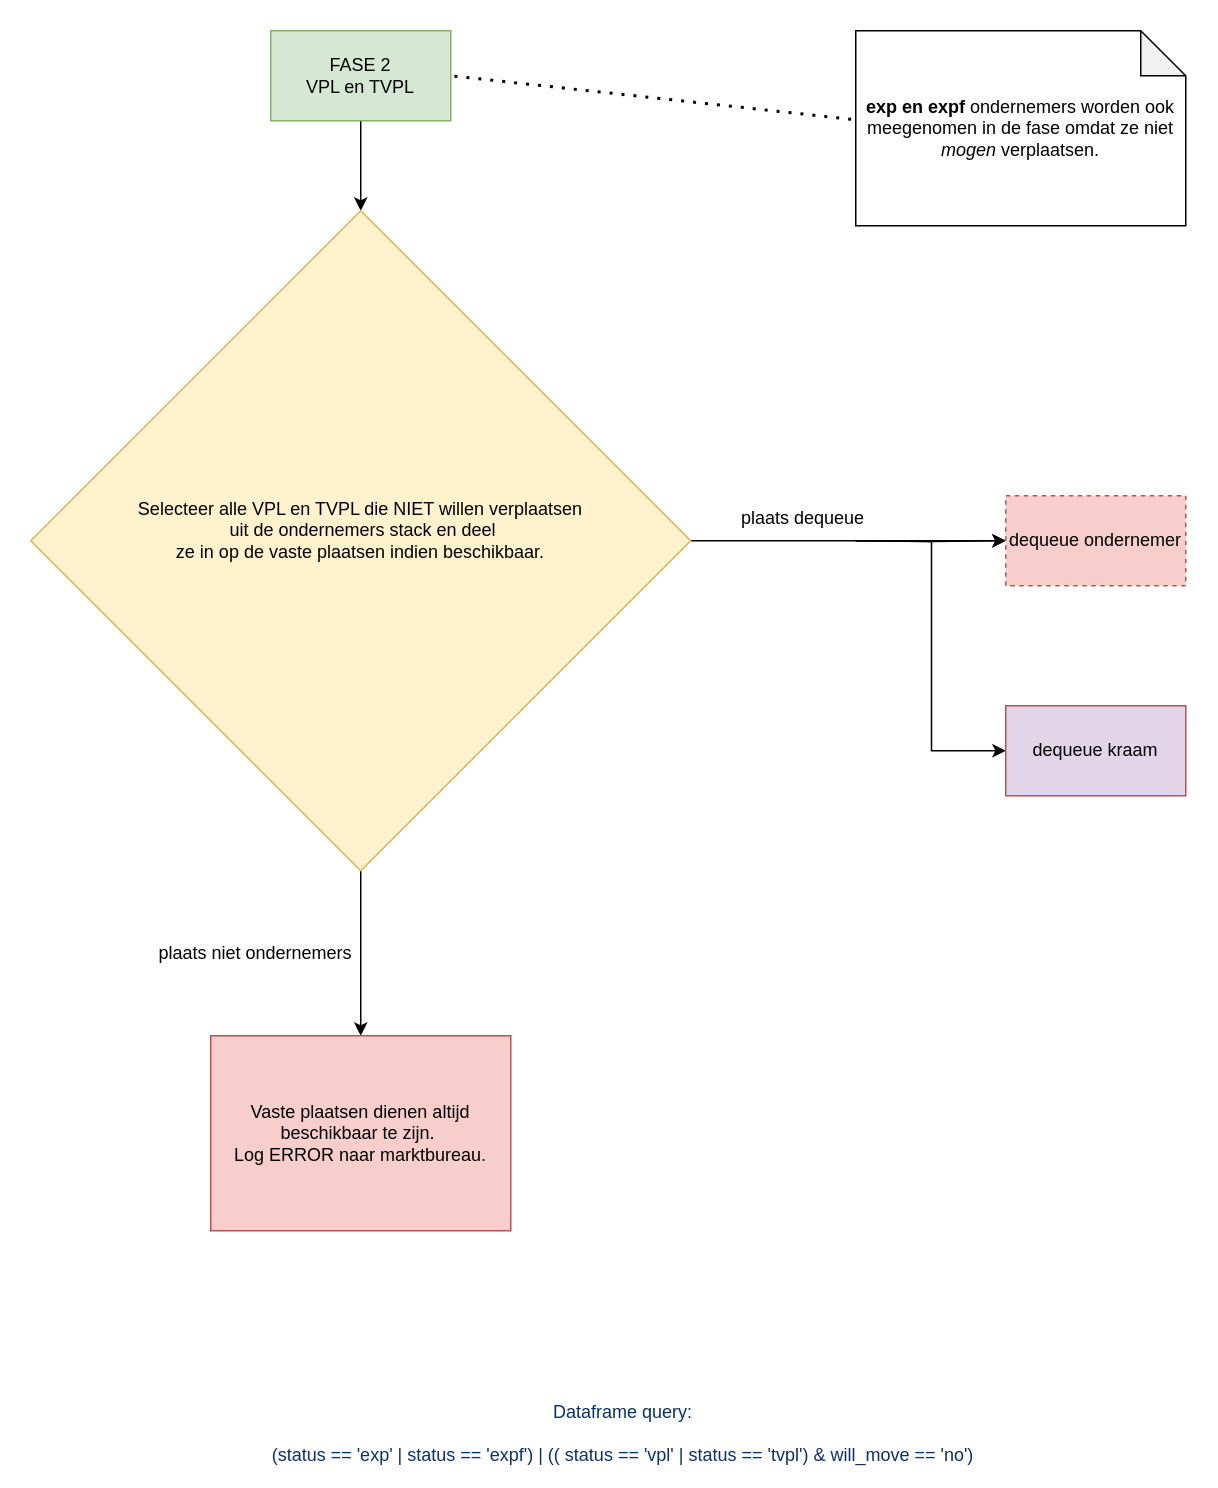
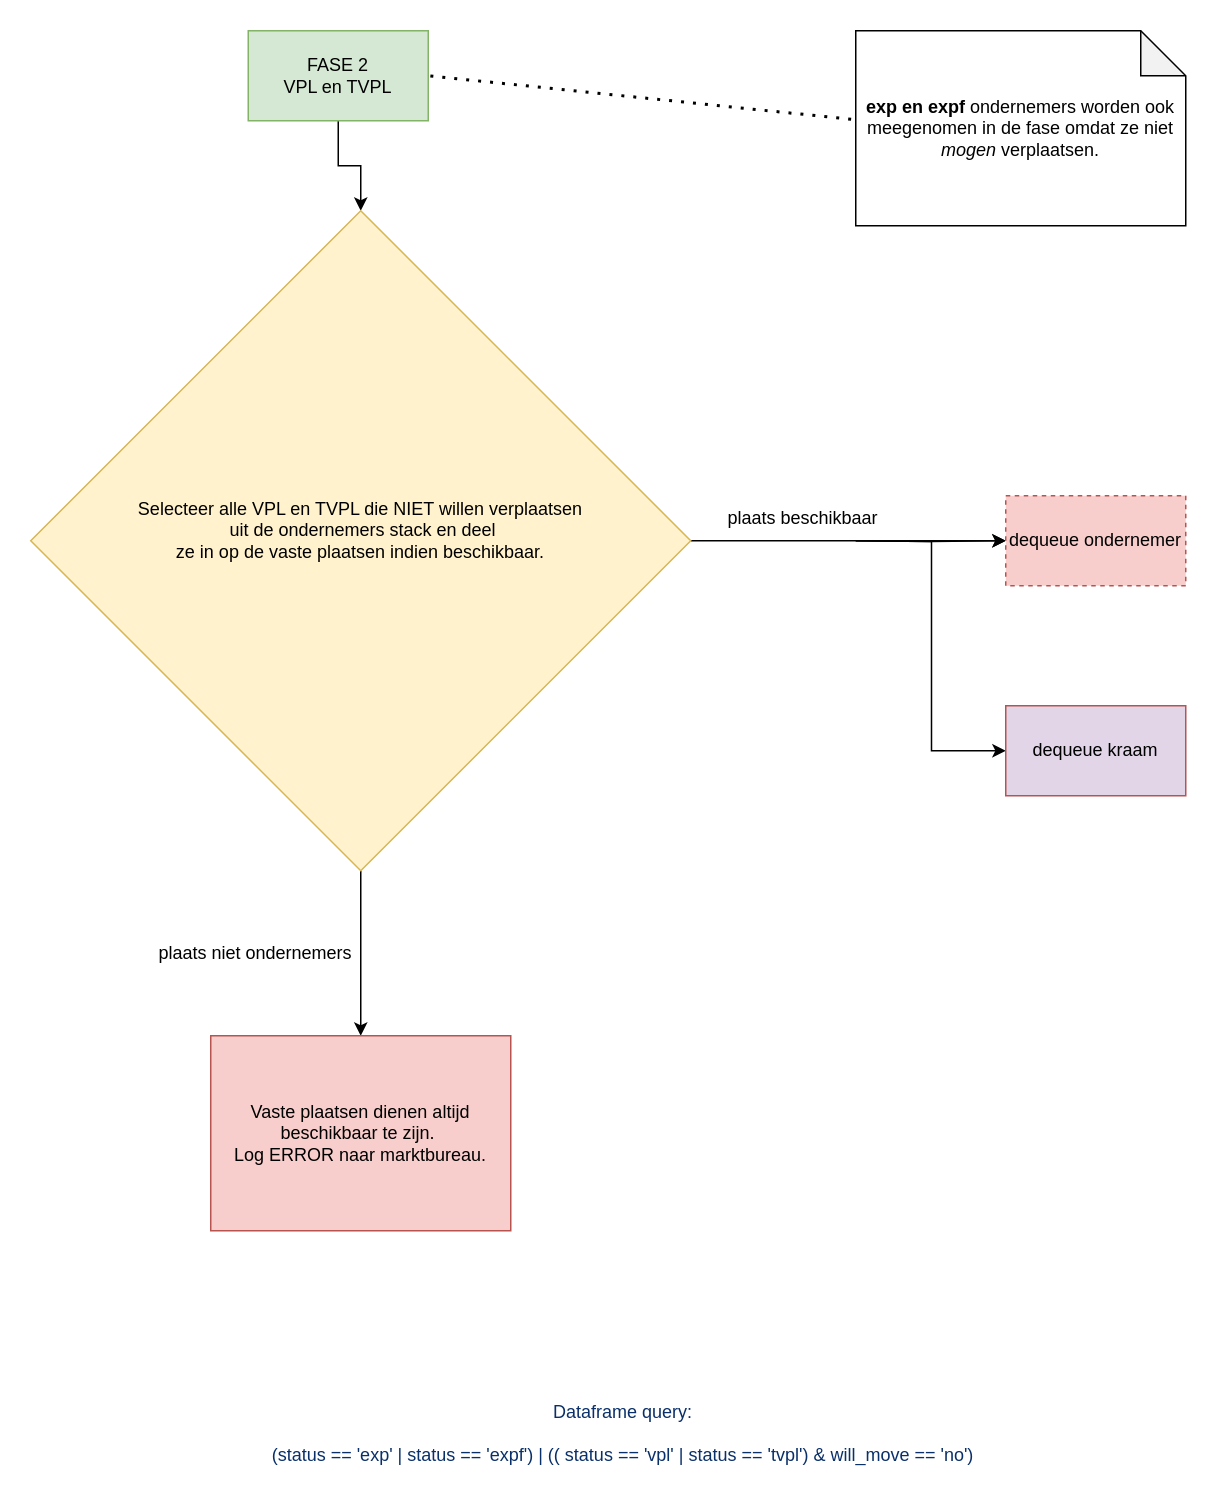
  <mxCell id="0" />
  <mxCell id="1" parent="0" />
  <mxCell id="2" style="edgeStyle=orthogonalEdgeStyle;rounded=0;orthogonalLoop=1;jettySize=auto;html=1;" parent="1" source="3" target="6" edge="1"><mxGeometry relative="1" as="geometry" /></mxCell>
- <mxCell id="3" value="FASE 2&lt;br&gt;VPL en TVPL" style="rounded=0;whiteSpace=wrap;html=1;fillColor=#d5e8d4;strokeColor=#82b366;" parent="1" vertex="1"><mxGeometry x="180" y="20" width="120" height="60" as="geometry" /></mxCell>
+ <mxCell id="3" value="FASE 2&lt;br&gt;VPL en TVPL" style="rounded=0;whiteSpace=wrap;html=1;fillColor=#d5e8d4;strokeColor=#82b366;" parent="1" vertex="1"><mxGeometry x="165" y="20" width="120" height="60" as="geometry" /></mxCell>
  <mxCell id="4" style="edgeStyle=orthogonalEdgeStyle;rounded=0;orthogonalLoop=1;jettySize=auto;html=1;" parent="1" source="6" edge="1"><mxGeometry relative="1" as="geometry"><mxPoint x="240" y="690" as="targetPoint" /></mxGeometry></mxCell>
  <mxCell id="5" style="edgeStyle=orthogonalEdgeStyle;rounded=0;orthogonalLoop=1;jettySize=auto;html=1;entryX=0;entryY=0.5;entryDx=0;entryDy=0;" parent="1" source="6" target="11" edge="1"><mxGeometry relative="1" as="geometry" /></mxCell>
  <mxCell id="6" value="Selecteer alle VPL en TVPL die NIET willen verplaatsen&lt;br&gt;&amp;nbsp;uit de ondernemers stack en deel&lt;br&gt;ze in op de vaste plaatsen indien beschikbaar.&lt;br&gt;&lt;br&gt;" style="rhombus;whiteSpace=wrap;html=1;fillColor=#fff2cc;strokeColor=#d6b656;" parent="1" vertex="1"><mxGeometry x="20" y="140" width="440" height="440" as="geometry" /></mxCell>
  <mxCell id="7" value="Vaste plaatsen dienen altijd beschikbaar te zijn.&amp;nbsp;&lt;br&gt;Log ERROR naar marktbureau." style="rounded=0;whiteSpace=wrap;html=1;fillColor=#f8cecc;strokeColor=#b85450;" parent="1" vertex="1"><mxGeometry x="140" y="690" width="200" height="130" as="geometry" /></mxCell>
  <mxCell id="8" style="edgeStyle=orthogonalEdgeStyle;rounded=0;orthogonalLoop=1;jettySize=auto;html=1;entryX=0;entryY=0.5;entryDx=0;entryDy=0;" parent="1" target="10" edge="1"><mxGeometry relative="1" as="geometry"><mxPoint x="570" y="360" as="sourcePoint" /></mxGeometry></mxCell>
  <mxCell id="9" style="edgeStyle=orthogonalEdgeStyle;rounded=0;orthogonalLoop=1;jettySize=auto;html=1;" parent="1" target="11" edge="1"><mxGeometry relative="1" as="geometry"><mxPoint x="570" y="360" as="sourcePoint" /></mxGeometry></mxCell>
  <mxCell id="10" value="dequeue kraam" style="rounded=0;whiteSpace=wrap;html=1;fillColor=#e1d5e7;strokeColor=#b85450;" parent="1" vertex="1"><mxGeometry x="670" y="470" width="120" height="60" as="geometry" /></mxCell>
  <mxCell id="11" value="dequeue ondernemer" style="rounded=0;whiteSpace=wrap;html=1;fillColor=#f8cecc;strokeColor=#b85450;dashed=1;" parent="1" vertex="1"><mxGeometry x="670" y="330" width="120" height="60" as="geometry" /></mxCell>
  <mxCell id="12" value="&lt;b&gt;exp en expf &lt;/b&gt;ondernemers worden ook meegenomen in de fase omdat ze niet &lt;i&gt;mogen&lt;/i&gt; verplaatsen." style="shape=note;whiteSpace=wrap;html=1;backgroundOutline=1;darkOpacity=0.05;" parent="1" vertex="1"><mxGeometry x="570" y="20" width="220" height="130" as="geometry" /></mxCell>
- <mxCell id="13" value="plaats dequeue" style="text;html=1;strokeColor=none;fillColor=none;align=center;verticalAlign=middle;whiteSpace=wrap;rounded=0;" parent="1" vertex="1"><mxGeometry x="470" y="330" width="130" height="30" as="geometry" /></mxCell>
+ <mxCell id="13" value="plaats beschikbaar" style="text;html=1;strokeColor=none;fillColor=none;align=center;verticalAlign=middle;whiteSpace=wrap;rounded=0;" parent="1" vertex="1"><mxGeometry x="470" y="330" width="130" height="30" as="geometry" /></mxCell>
  <mxCell id="14" value="plaats niet ondernemers" style="text;html=1;strokeColor=none;fillColor=none;align=center;verticalAlign=middle;whiteSpace=wrap;rounded=0;" parent="1" vertex="1"><mxGeometry x="90" y="620" width="160" height="30" as="geometry" /></mxCell>
  <mxCell id="15" value="&lt;span style=&quot;color: rgb(10 , 48 , 105) ; font-family: , , &amp;#34;sf mono&amp;#34; , &amp;#34;menlo&amp;#34; , &amp;#34;consolas&amp;#34; , &amp;#34;liberation mono&amp;#34; , monospace ; background-color: rgb(255 , 255 , 255)&quot;&gt;Dataframe query:&lt;br&gt;&lt;br&gt;(status == 'exp' | status == 'expf') | (( status == 'vpl' | status == 'tvpl') &amp;amp; will_move == 'no')&lt;/span&gt;" style="text;html=1;strokeColor=none;fillColor=none;align=center;verticalAlign=middle;whiteSpace=wrap;rounded=0;" parent="1" vertex="1"><mxGeometry x="130" y="940" width="570" height="30" as="geometry" /></mxCell>
  <mxCell id="16" value="" style="endArrow=none;dashed=1;html=1;dashPattern=1 3;strokeWidth=2;rounded=0;entryX=1;entryY=0.5;entryDx=0;entryDy=0;exitX=-0.014;exitY=0.454;exitDx=0;exitDy=0;exitPerimeter=0;" edge="1" parent="1" source="12" target="3"><mxGeometry width="50" height="50" relative="1" as="geometry"><mxPoint x="390" y="410" as="sourcePoint" /><mxPoint x="440" y="360" as="targetPoint" /></mxGeometry></mxCell>
